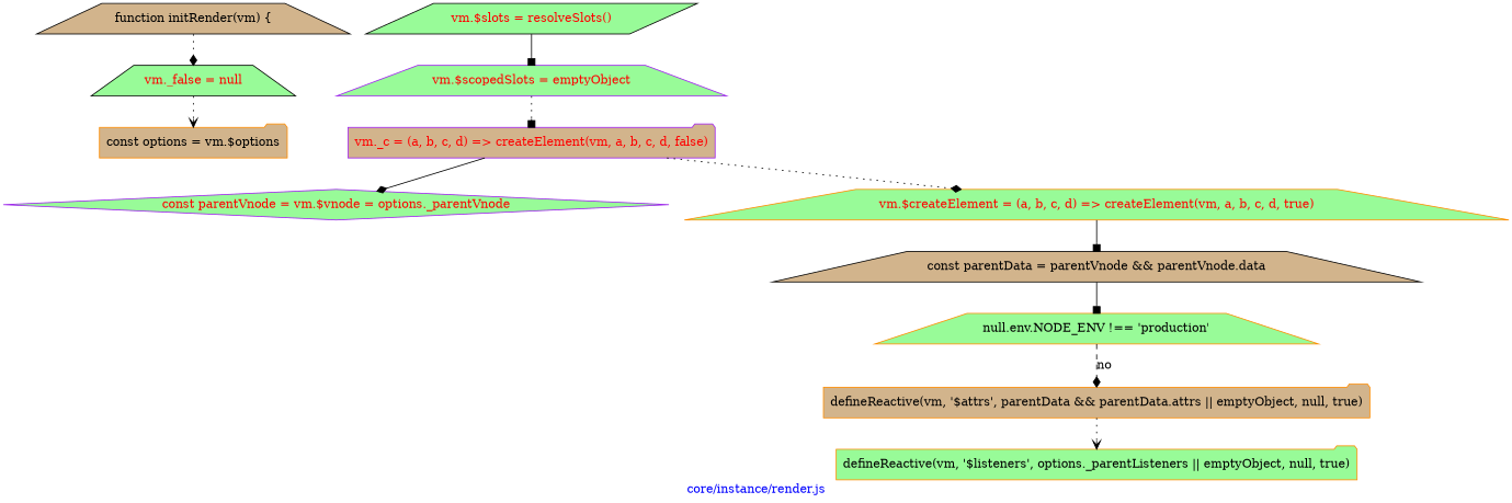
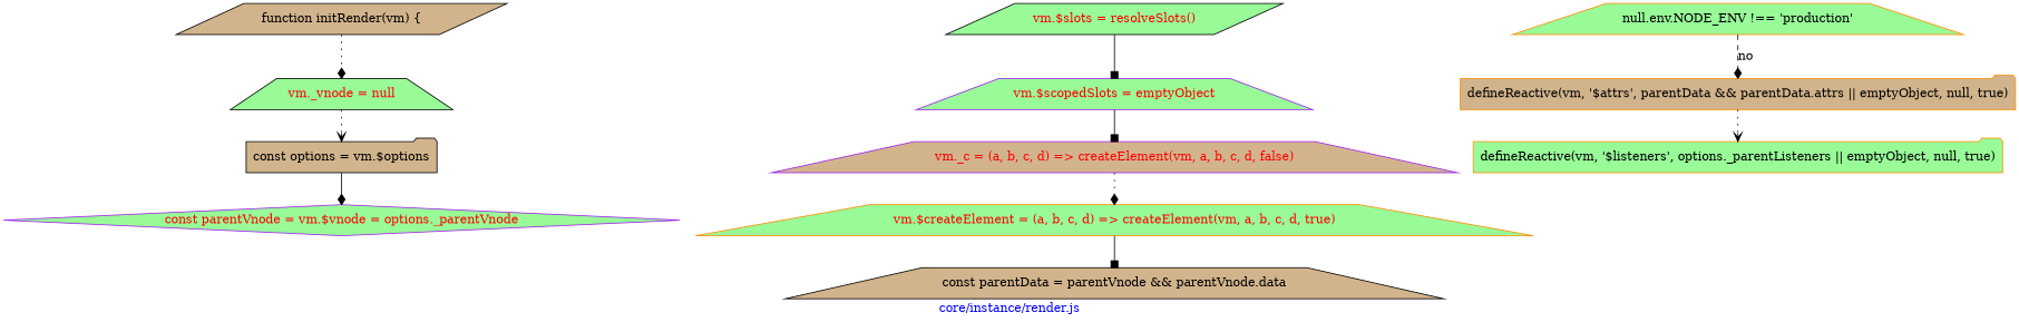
  digraph {
    fontcolor=blue
    label="core/instance/render.js"
    node [color=black fillcolor=palegreen shape=trapezium style=filled]
    edge [arrowhead=diamond style=dotted]
-   n1 [fillcolor=tan label="function initRender(vm) {"]
-   n2 [fontcolor=red label="vm._false = null"]
-   n3 [color=darkorange fillcolor=tan label="const options = vm.$options" shape=folder]
+   n1 [fillcolor=tan label="function initRender(vm) {" shape=parallelogram]
+   n2 [fontcolor=red label="vm._vnode = null"]
+   n3 [fillcolor=tan label="const options = vm.$options" shape=folder]
    n4 [color=purple fontcolor=red label="const parentVnode = vm.$vnode = options._parentVnode" shape=diamond]
    n5 [fontcolor=red label="vm.$slots = resolveSlots()" shape=parallelogram]
    n6 [color=purple fontcolor=red label="vm.$scopedSlots = emptyObject"]
-   n7 [color=purple fillcolor=tan fontcolor=red label="vm._c = (a, b, c, d) => createElement(vm, a, b, c, d, false)" shape=folder]
+   n7 [color=purple fillcolor=tan fontcolor=red label="vm._c = (a, b, c, d) => createElement(vm, a, b, c, d, false)"]
    n8 [color=darkorange fontcolor=red label="vm.$createElement = (a, b, c, d) => createElement(vm, a, b, c, d, true)"]
    n9 [fillcolor=tan label="const parentData = parentVnode && parentVnode.data"]
    n10 [color=darkorange label="null.env.NODE_ENV !== 'production'"]
    n11 [color=darkorange fillcolor=tan label="defineReactive(vm, '$attrs', parentData && parentData.attrs || emptyObject, null, true)" shape=folder]
    n12 [color=darkorange label="defineReactive(vm, '$listeners', options._parentListeners || emptyObject, null, true)" shape=folder]
    n1 -> n2
    n2 -> n3 [arrowhead=vee]
-   n7 -> n4 [style=solid]
+   n3 -> n4 [style=solid]
    n5 -> n6 [arrowhead=box style=solid]
-   n6 -> n7 [arrowhead=box]
+   n6 -> n7 [arrowhead=box style=solid]
    n7 -> n8
    n8 -> n9 [arrowhead=box style=solid]
-   n9 -> n10 [arrowhead=box style=solid]
    n10 -> n11 [label=no style=dashed]
    n11 -> n12 [arrowhead=vee]
  }
